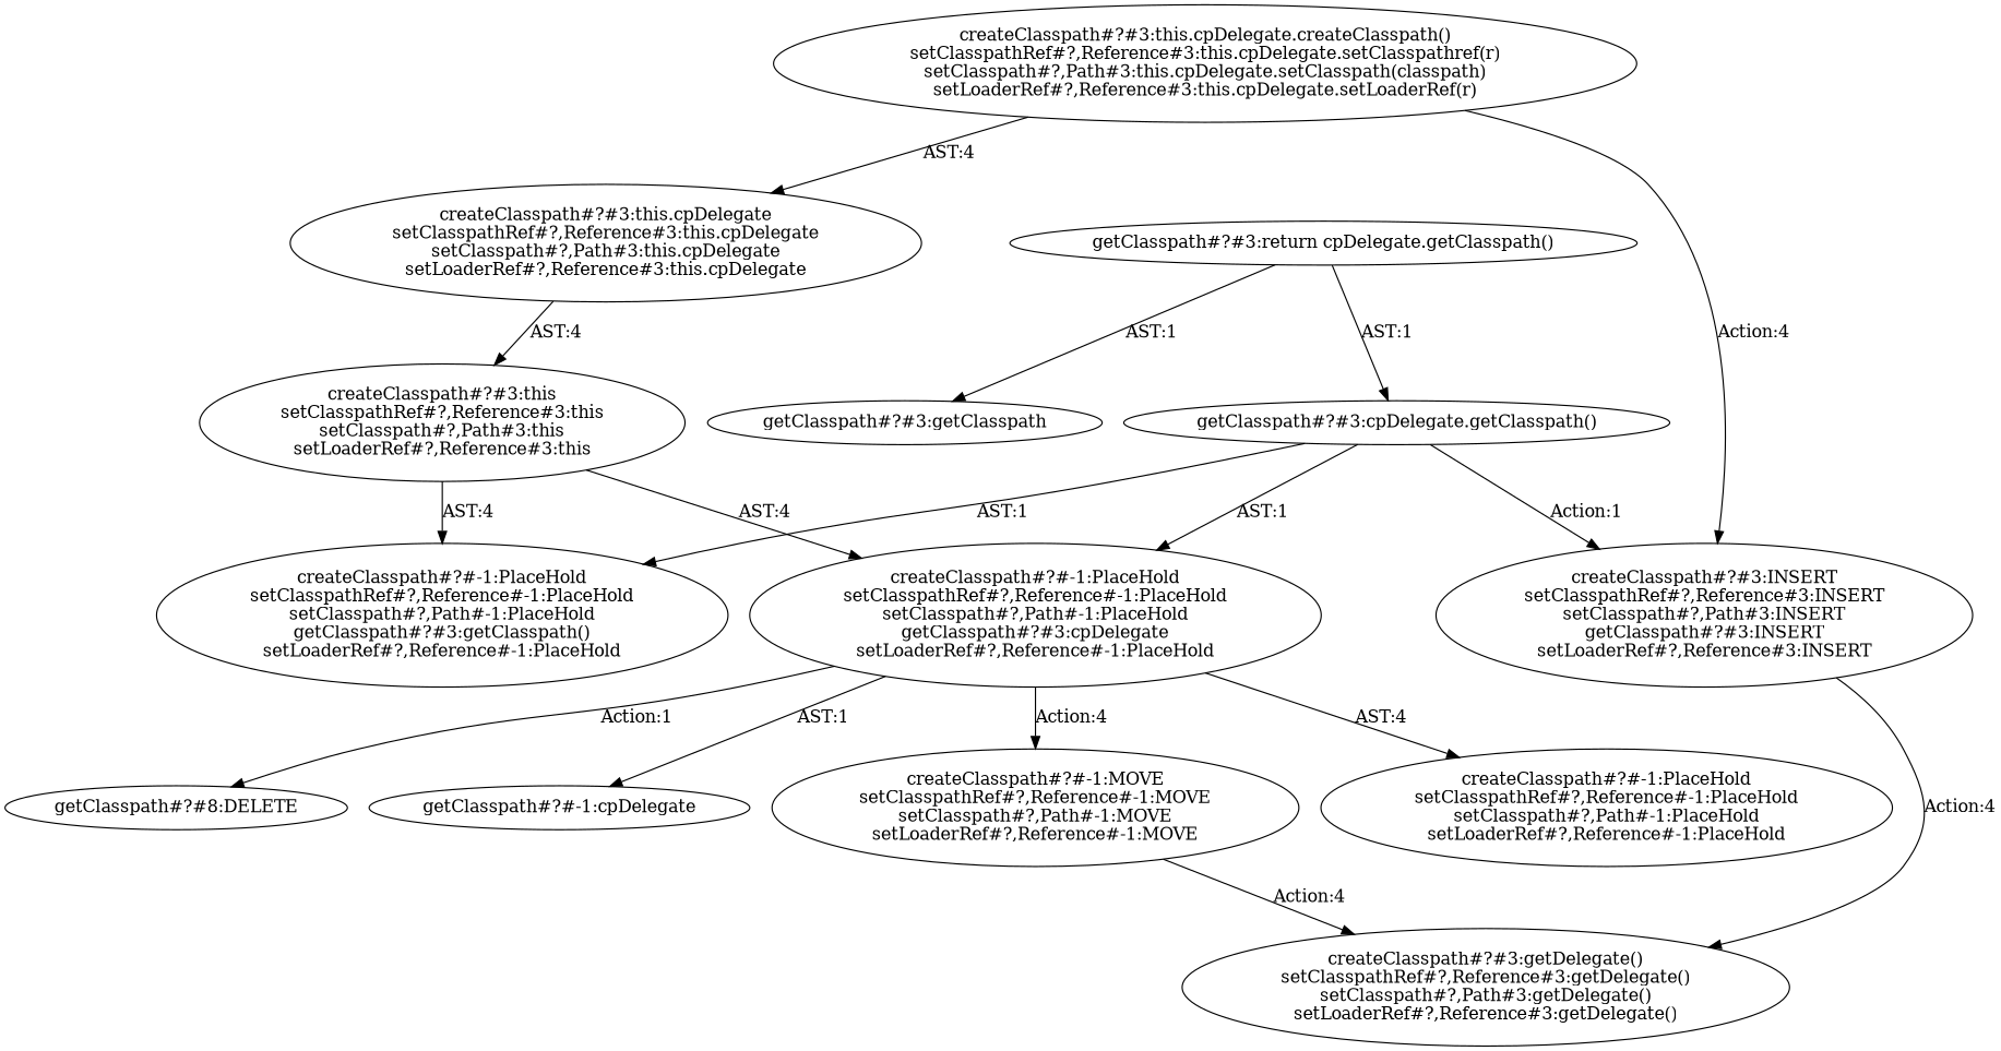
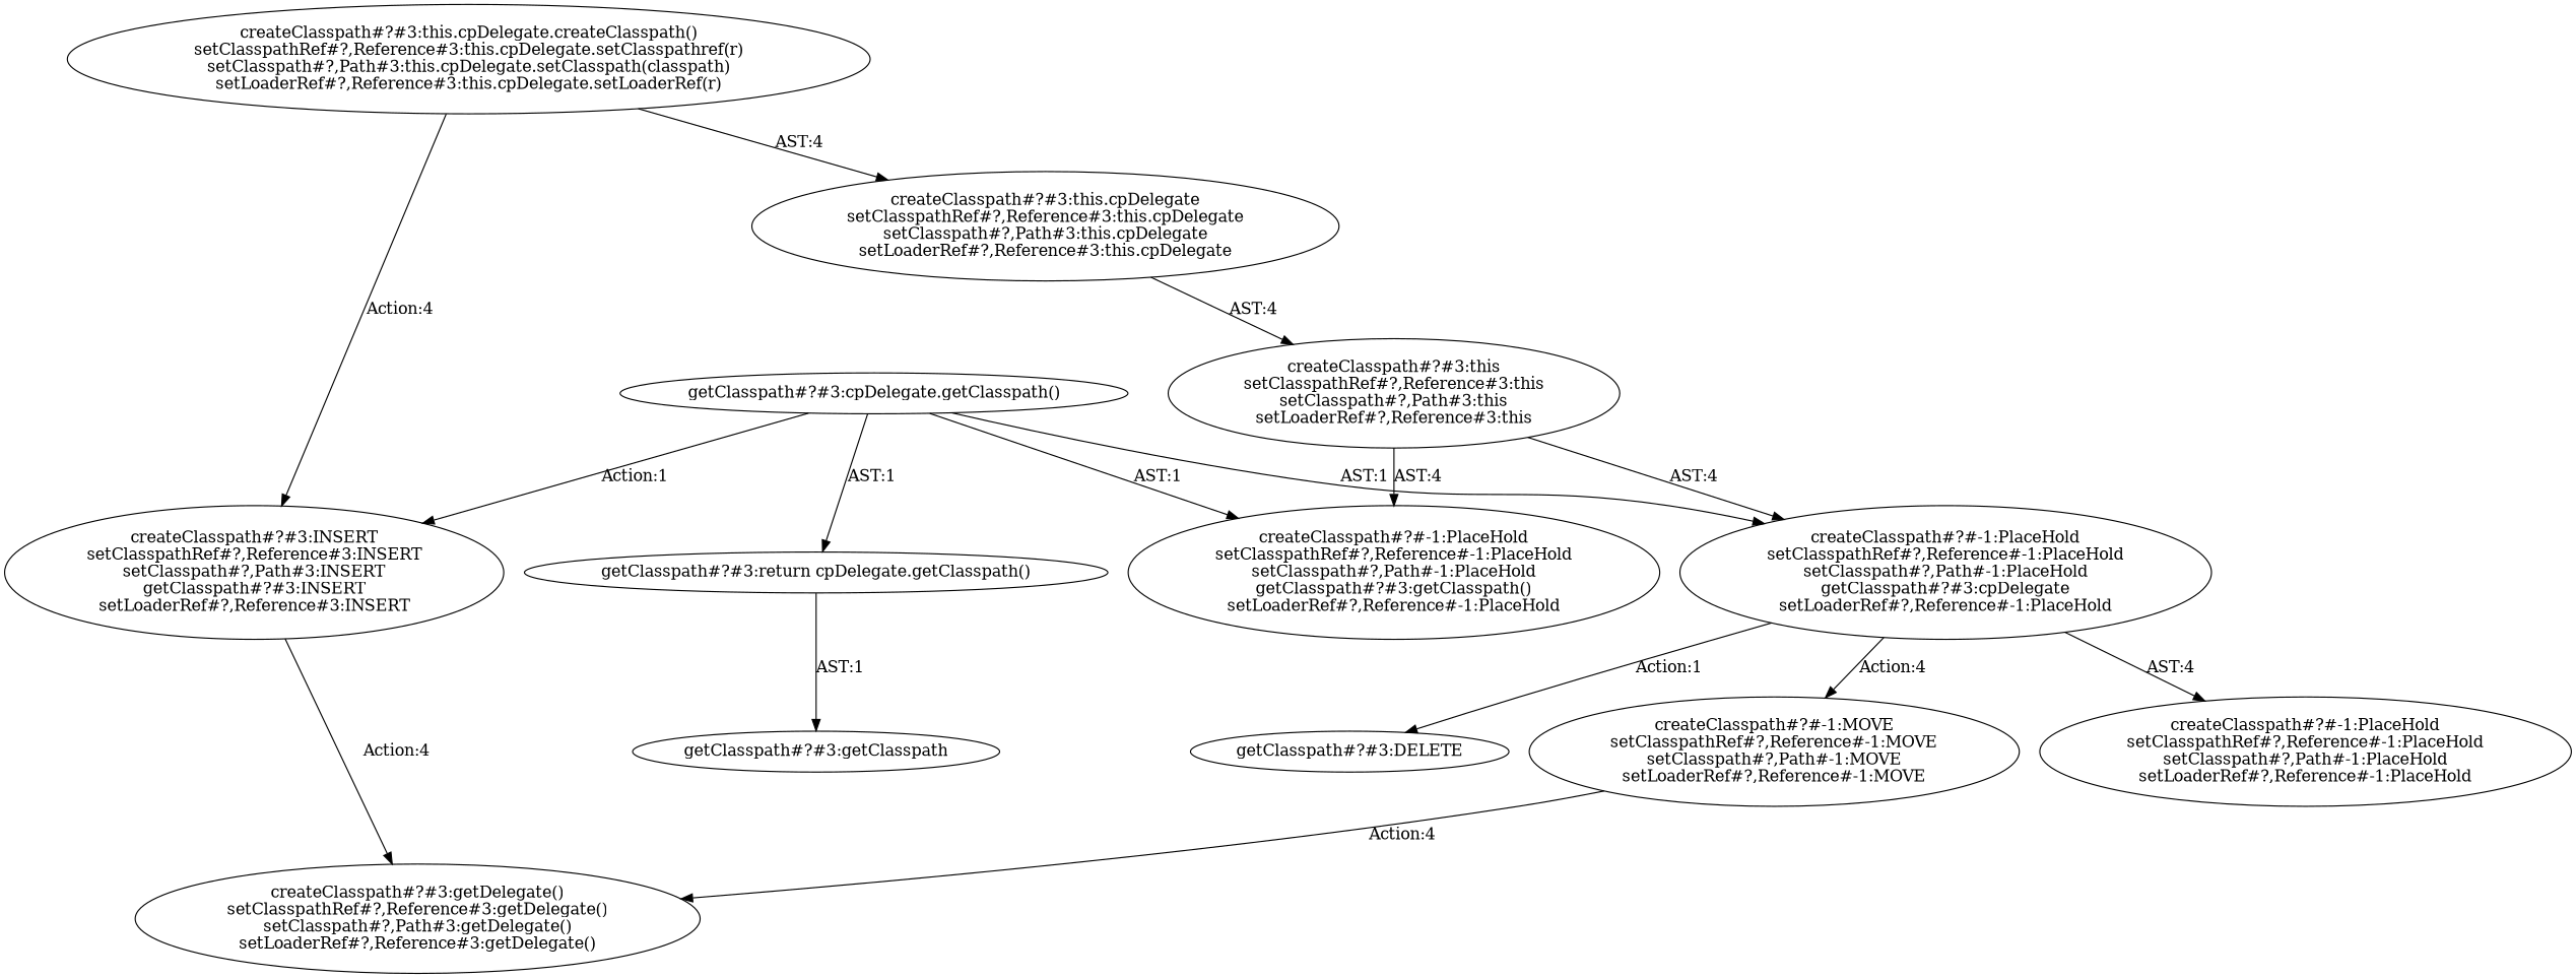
  digraph {
    node [shape=ellipse]
    n1 [label="createClasspath#?#-1:MOVE\nsetClasspathRef#?,Reference#-1:MOVE\nsetClasspath#?,Path#-1:MOVE\nsetLoaderRef#?,Reference#-1:MOVE"]
    n2 [label="createClasspath#?#3:getDelegate()\nsetClasspathRef#?,Reference#3:getDelegate()\nsetClasspath#?,Path#3:getDelegate()\nsetLoaderRef#?,Reference#3:getDelegate()"]
    n3 [label="createClasspath#?#-1:PlaceHold\nsetClasspathRef#?,Reference#-1:PlaceHold\nsetClasspath#?,Path#-1:PlaceHold\ngetClasspath#?#3:cpDelegate\nsetLoaderRef#?,Reference#-1:PlaceHold"]
    n4 [label="createClasspath#?#-1:PlaceHold\nsetClasspathRef#?,Reference#-1:PlaceHold\nsetClasspath#?,Path#-1:PlaceHold\nsetLoaderRef#?,Reference#-1:PlaceHold"]
-   n5 [label="getClasspath#?#8:DELETE"]
-   n6 [label="getClasspath#?#-1:cpDelegate"]
+   n5 [label="getClasspath#?#3:DELETE"]
    n7 [label="createClasspath#?#3:this\nsetClasspathRef#?,Reference#3:this\nsetClasspath#?,Path#3:this\nsetLoaderRef#?,Reference#3:this"]
    n8 [label="createClasspath#?#-1:PlaceHold\nsetClasspathRef#?,Reference#-1:PlaceHold\nsetClasspath#?,Path#-1:PlaceHold\ngetClasspath#?#3:getClasspath()\nsetLoaderRef#?,Reference#-1:PlaceHold"]
    n9 [label="createClasspath#?#3:this.cpDelegate\nsetClasspathRef#?,Reference#3:this.cpDelegate\nsetClasspath#?,Path#3:this.cpDelegate\nsetLoaderRef#?,Reference#3:this.cpDelegate"]
    n10 [label="createClasspath#?#3:INSERT\nsetClasspathRef#?,Reference#3:INSERT\nsetClasspath#?,Path#3:INSERT\ngetClasspath#?#3:INSERT\nsetLoaderRef#?,Reference#3:INSERT"]
    n11 [label="createClasspath#?#3:this.cpDelegate.createClasspath()\nsetClasspathRef#?,Reference#3:this.cpDelegate.setClasspathref(r)\nsetClasspath#?,Path#3:this.cpDelegate.setClasspath(classpath)\nsetLoaderRef#?,Reference#3:this.cpDelegate.setLoaderRef(r)"]
    n12 [label="getClasspath#?#3:return cpDelegate.getClasspath()"]
    n13 [label="getClasspath#?#3:cpDelegate.getClasspath()"]
    n14 [label="getClasspath#?#3:getClasspath"]
    n1 -> n2 [label="Action:4"]
    n3 -> n1 [label="Action:4"]
    n3 -> n4 [label="AST:4"]
    n3 -> n5 [label="Action:1"]
-   n3 -> n6 [label="AST:1"]
    n7 -> n3 [label="AST:4"]
    n7 -> n8 [label="AST:4"]
    n9 -> n7 [label="AST:4"]
    n10 -> n2 [label="Action:4"]
    n11 -> n9 [label="AST:4"]
    n11 -> n10 [label="Action:4"]
-   n12 -> n13 [label="AST:1"]
+   n13 -> n12 [label="AST:1"]
    n12 -> n14 [label="AST:1"]
    n13 -> n3 [label="AST:1"]
    n13 -> n8 [label="AST:1"]
    n13 -> n10 [label="Action:1"]
  }
